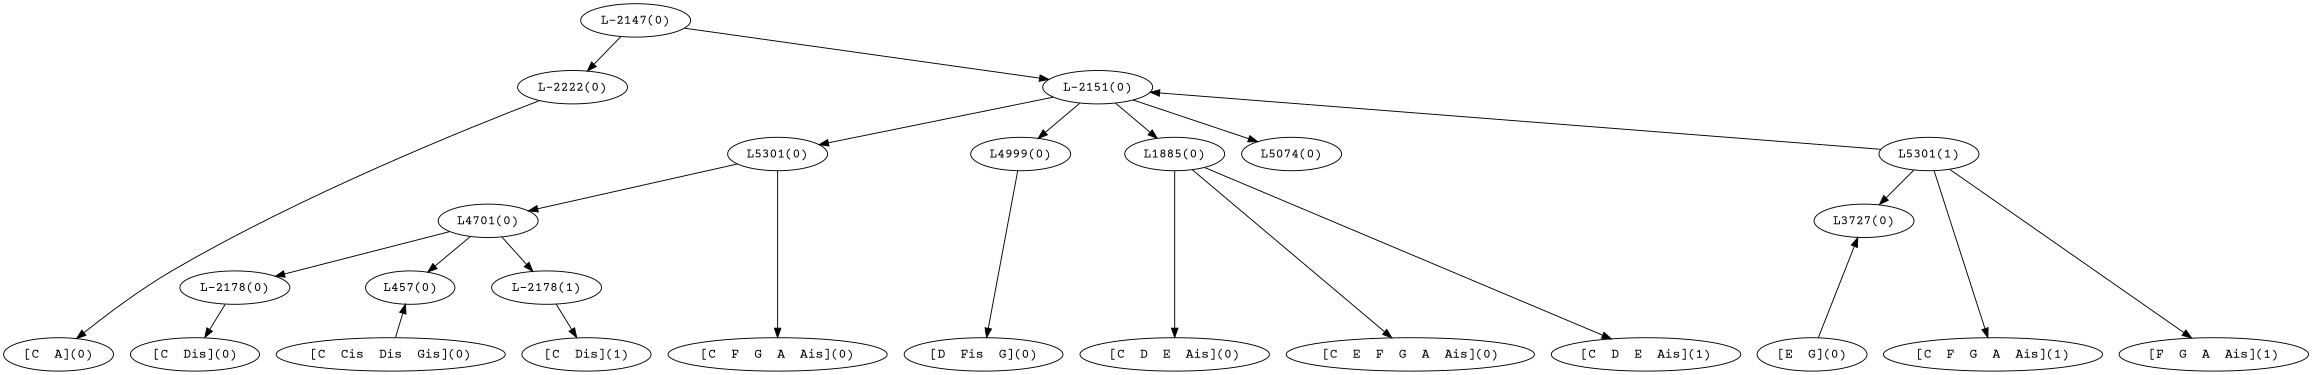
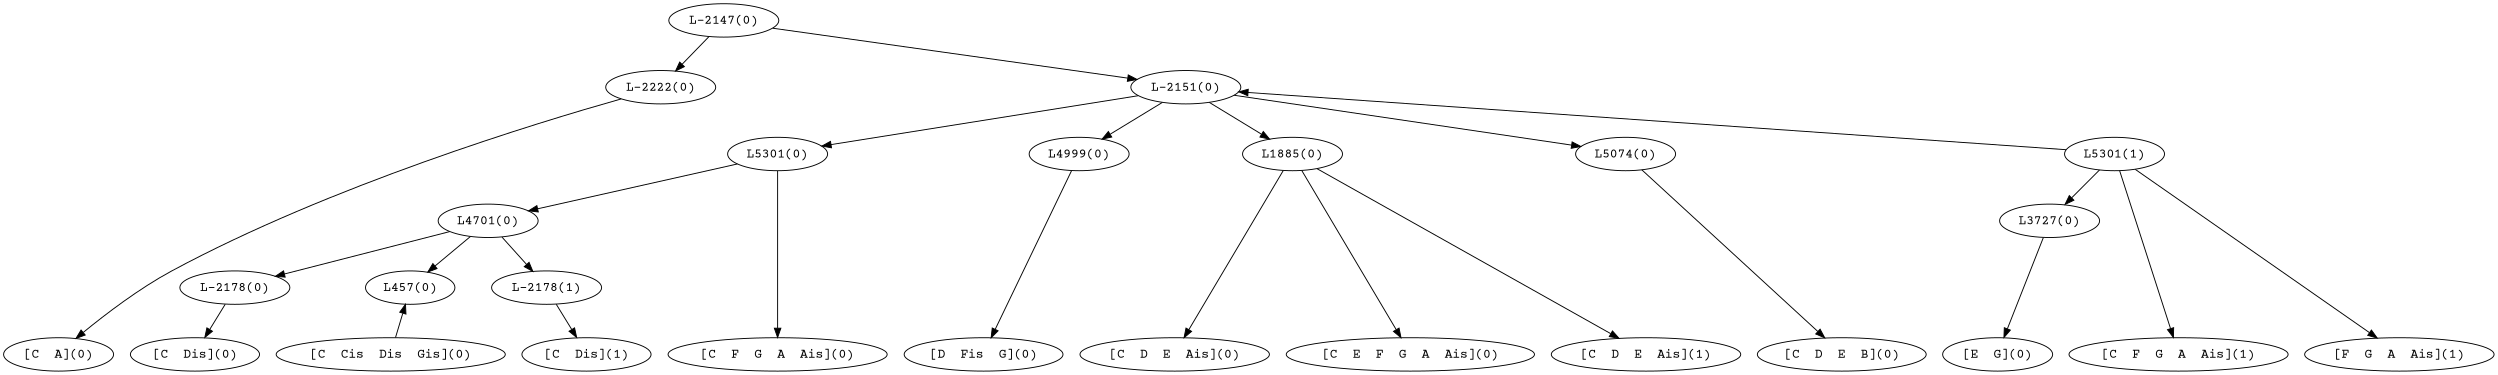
  digraph {
    fontname="Courier Prime"
    node [fontname="Courier Prime"]
    edge [fontname="Courier Prime"]
    "L-2147(0)"
    "L-2222(0)"
    "L-2151(0)"
    "L5301(0)"
    "L4999(0)"
    "L1885(0)"
    "L5074(0)"
    "L5301(1)"
    "L4701(0)"
    "L3727(0)"
    "L-2178(0)"
    "L457(0)"
    "L-2178(1)"
    "[C  A](0)"
    "[C  Dis](0)"
    "[C  Cis  Dis  Gis](0)"
    "[C  Dis](1)"
    "[C  F  G  A  Ais](0)"
    "[D  Fis  G](0)"
    "[C  D  E  Ais](0)"
    "[C  E  F  G  A  Ais](0)"
    "[C  D  E  Ais](1)"
+   "[C  D  E  B](0)"
    "[E  G](0)"
    "[C  F  G  A  Ais](1)"
    "[F  G  A  Ais](1)"
    subgraph sub_1 {
      rank=min
      "L-2147(0)"
    }
    subgraph sub_2 {
      rank=same
      "L-2222(0)"
      "L-2151(0)"
    }
    subgraph sub_3 {
      rank=same
      "L5301(0)"
      "L4999(0)"
      "L1885(0)"
      "L5074(0)"
      "L5301(1)"
    }
    subgraph sub_4 {
      rank=same
      "L4701(0)"
      "L3727(0)"
    }
    subgraph sub_5 {
      rank=same
      "L-2178(0)"
      "L457(0)"
      "L-2178(1)"
    }
    subgraph sub_6 {
      rank=max
      "[C  A](0)"
      "[C  Dis](0)"
      "[C  Cis  Dis  Gis](0)"
      "[C  Dis](1)"
      "[C  F  G  A  Ais](0)"
      "[D  Fis  G](0)"
      "[C  D  E  Ais](0)"
      "[C  E  F  G  A  Ais](0)"
      "[C  D  E  Ais](1)"
+     "[C  D  E  B](0)"
      "[E  G](0)"
      "[C  F  G  A  Ais](1)"
      "[F  G  A  Ais](1)"
    }
    "L-2147(0)" -> "L-2222(0)"
    "L-2147(0)" -> "L-2151(0)"
    "L-2222(0)" -> "[C  A](0)"
    "L-2151(0)" -> "L5301(0)"
    "L-2151(0)" -> "L4999(0)"
    "L-2151(0)" -> "L1885(0)"
    "L-2151(0)" -> "L5074(0)"
    "L5301(0)" -> "L4701(0)"
    "L5301(0)" -> "[C  F  G  A  Ais](0)"
    "L4999(0)" -> "[D  Fis  G](0)"
    "L1885(0)" -> "[C  D  E  Ais](0)"
    "L1885(0)" -> "[C  E  F  G  A  Ais](0)"
    "L1885(0)" -> "[C  D  E  Ais](1)"
+   "L5074(0)" -> "[C  D  E  B](0)"
    "L5301(1)" -> "L-2151(0)"
    "L5301(1)" -> "L3727(0)"
    "L5301(1)" -> "[C  F  G  A  Ais](1)"
    "L5301(1)" -> "[F  G  A  Ais](1)"
    "L4701(0)" -> "L-2178(0)"
    "L4701(0)" -> "L457(0)"
    "L4701(0)" -> "L-2178(1)"
-   "[E  G](0)" -> "L3727(0)"
+   "L3727(0)" -> "[E  G](0)"
    "L-2178(0)" -> "[C  Dis](0)"
    "L-2178(1)" -> "[C  Dis](1)"
    "[C  Cis  Dis  Gis](0)" -> "L457(0)"
  }
